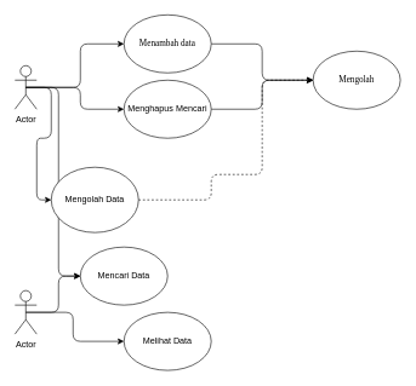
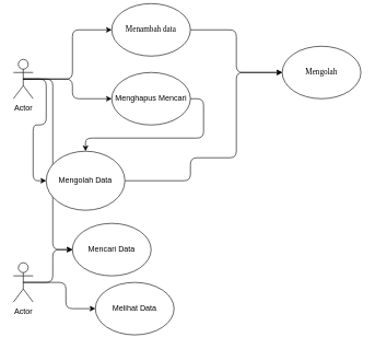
  <mxCell id="0" />
  <mxCell id="1" parent="0" />
  <mxCell id="2" style="edgeStyle=orthogonalEdgeStyle;orthogonalLoop=1;jettySize=auto;html=1;exitX=0.5;exitY=0.5;exitDx=0;exitDy=0;exitPerimeter=0;entryX=0;entryY=0.5;entryDx=0;entryDy=0;rounded=1;" edge="1" parent="1" source="6" target="8"><mxGeometry relative="1" as="geometry" /></mxCell>
  <mxCell id="3" style="edgeStyle=orthogonalEdgeStyle;rounded=1;orthogonalLoop=1;jettySize=auto;html=1;exitX=0.5;exitY=0.5;exitDx=0;exitDy=0;exitPerimeter=0;" edge="1" parent="1" source="6" target="10"><mxGeometry relative="1" as="geometry" /></mxCell>
  <mxCell id="4" style="edgeStyle=orthogonalEdgeStyle;rounded=1;orthogonalLoop=1;jettySize=auto;html=1;exitX=0.5;exitY=0.5;exitDx=0;exitDy=0;exitPerimeter=0;entryX=0;entryY=0.5;entryDx=0;entryDy=0;" edge="1" parent="1" source="6" target="12"><mxGeometry relative="1" as="geometry" /></mxCell>
  <mxCell id="5" style="edgeStyle=orthogonalEdgeStyle;rounded=1;orthogonalLoop=1;jettySize=auto;html=1;exitX=0.5;exitY=0.5;exitDx=0;exitDy=0;exitPerimeter=0;entryX=0;entryY=0.5;entryDx=0;entryDy=0;" edge="1" parent="1" source="6" target="13"><mxGeometry relative="1" as="geometry" /></mxCell>
  <mxCell id="6" value="Actor" style="shape=umlActor;verticalLabelPosition=bottom;verticalAlign=top;html=1;" parent="1" vertex="1"><mxGeometry x="20" y="90" width="30" height="60" as="geometry" /></mxCell>
  <mxCell id="7" style="edgeStyle=orthogonalEdgeStyle;rounded=1;orthogonalLoop=1;jettySize=auto;html=1;exitX=1;exitY=0.5;exitDx=0;exitDy=0;entryX=0;entryY=0.5;entryDx=0;entryDy=0;fontFamily=Times New Roman;" edge="1" parent="1" source="8" target="18"><mxGeometry relative="1" as="geometry" /></mxCell>
- <mxCell id="8" value="Menambah data" style="ellipse;whiteSpace=wrap;html=1;fontFamily=Times New Roman;" vertex="1" parent="1"><mxGeometry x="170" y="20" width="120" height="80" as="geometry" /></mxCell>
- <mxCell id="9" style="edgeStyle=orthogonalEdgeStyle;rounded=1;orthogonalLoop=1;jettySize=auto;html=1;exitX=1;exitY=0.5;exitDx=0;exitDy=0;fontFamily=Times New Roman;" edge="1" parent="1" source="10" target="18"><mxGeometry relative="1" as="geometry" /></mxCell>
+ <mxCell id="8" value="Menambah data" style="ellipse;whiteSpace=wrap;html=1;fontFamily=Times New Roman;" vertex="1" parent="1"><mxGeometry x="170" y="5" width="120" height="80" as="geometry" /></mxCell>
+ <mxCell id="9" style="edgeStyle=orthogonalEdgeStyle;rounded=1;orthogonalLoop=1;jettySize=auto;html=1;exitX=1;exitY=0.5;exitDx=0;exitDy=0;fontFamily=Times New Roman;" edge="1" parent="1" source="10" target="12"><mxGeometry relative="1" as="geometry" /></mxCell>
  <mxCell id="10" value="Menghapus Mencari" style="ellipse;whiteSpace=wrap;html=1;" vertex="1" parent="1"><mxGeometry x="170" y="110" width="120" height="80" as="geometry" /></mxCell>
- <mxCell id="11" style="edgeStyle=orthogonalEdgeStyle;rounded=1;orthogonalLoop=1;jettySize=auto;html=1;exitX=1;exitY=0.5;exitDx=0;exitDy=0;fontFamily=Times New Roman;dashed=1;" edge="1" parent="1" source="12" target="18"><mxGeometry relative="1" as="geometry"><Array as="points"><mxPoint x="290" y="240" /><mxPoint x="360" y="240" /><mxPoint x="360" y="110" /></Array></mxGeometry></mxCell>
+ <mxCell id="11" style="edgeStyle=orthogonalEdgeStyle;rounded=1;orthogonalLoop=1;jettySize=auto;html=1;exitX=1;exitY=0.5;exitDx=0;exitDy=0;fontFamily=Times New Roman;" edge="1" parent="1" source="12" target="18"><mxGeometry relative="1" as="geometry"><Array as="points"><mxPoint x="290" y="240" /><mxPoint x="360" y="240" /><mxPoint x="360" y="110" /></Array></mxGeometry></mxCell>
  <mxCell id="12" value="Mengolah Data" style="ellipse;whiteSpace=wrap;html=1;" vertex="1" parent="1"><mxGeometry x="70" y="230" width="120" height="90" as="geometry" /></mxCell>
  <mxCell id="13" value="Mencari Data" style="ellipse;whiteSpace=wrap;html=1;" vertex="1" parent="1"><mxGeometry x="110" y="340" width="120" height="80" as="geometry" /></mxCell>
- <mxCell id="14" value="Melihat Data" style="ellipse;whiteSpace=wrap;html=1;" vertex="1" parent="1"><mxGeometry x="170" y="430" width="120" height="80" as="geometry" /></mxCell>
+ <mxCell id="14" value="Melihat Data" style="ellipse;whiteSpace=wrap;html=1;" vertex="1" parent="1"><mxGeometry x="145" y="430" width="120" height="80" as="geometry" /></mxCell>
  <mxCell id="15" style="edgeStyle=orthogonalEdgeStyle;orthogonalLoop=1;jettySize=auto;html=1;exitX=0.5;exitY=0.5;exitDx=0;exitDy=0;exitPerimeter=0;entryX=0;entryY=0.5;entryDx=0;entryDy=0;rounded=1;" edge="1" parent="1" source="17" target="14"><mxGeometry relative="1" as="geometry"><Array as="points"><mxPoint x="100" y="430" /><mxPoint x="100" y="470" /></Array></mxGeometry></mxCell>
  <mxCell id="16" style="edgeStyle=orthogonalEdgeStyle;rounded=1;orthogonalLoop=1;jettySize=auto;html=1;exitX=0.5;exitY=0.5;exitDx=0;exitDy=0;exitPerimeter=0;entryX=0;entryY=0.5;entryDx=0;entryDy=0;" edge="1" parent="1" source="17" target="13"><mxGeometry relative="1" as="geometry" /></mxCell>
  <mxCell id="17" value="Actor" style="shape=umlActor;verticalLabelPosition=bottom;verticalAlign=top;html=1;" vertex="1" parent="1"><mxGeometry x="20" y="400" width="30" height="60" as="geometry" /></mxCell>
  <mxCell id="18" value="Mengolah" style="ellipse;whiteSpace=wrap;html=1;fontFamily=Times New Roman;" vertex="1" parent="1"><mxGeometry x="430" y="70" width="120" height="80" as="geometry" /></mxCell>
